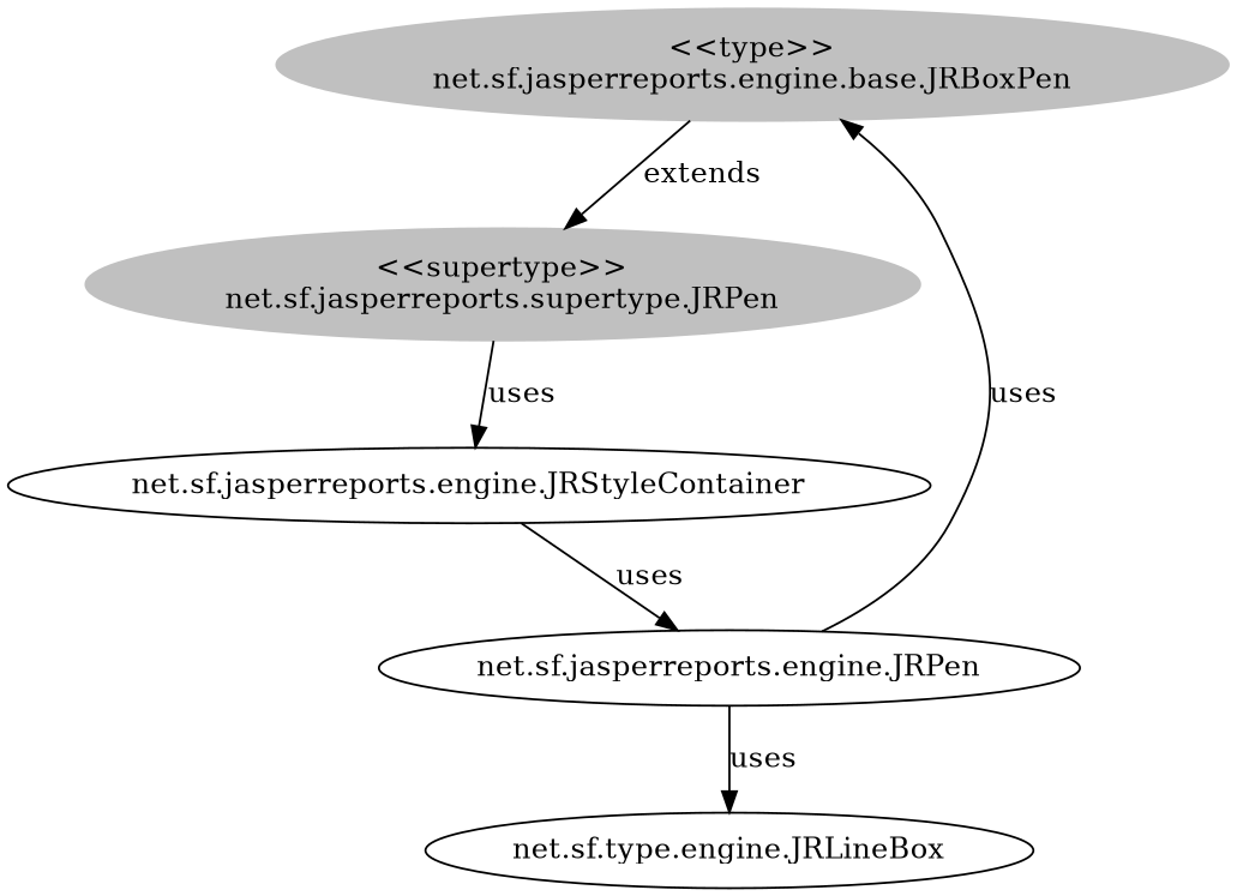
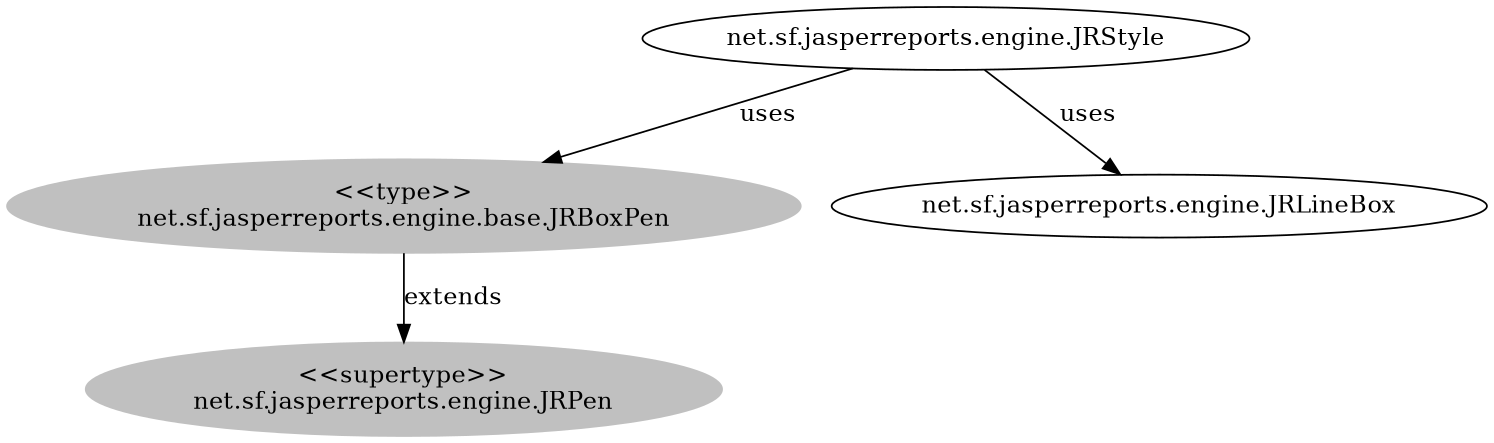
  digraph {
    n1 [color=grey label="<<type>>\nnet.sf.jasperreports.engine.base.JRBoxPen" style=filled]
-   n2 [color=grey label="<<supertype>>\nnet.sf.jasperreports.supertype.JRPen" style=filled]
-   n3 [label="net.sf.jasperreports.engine.JRStyleContainer"]
-   n4 [label="net.sf.jasperreports.engine.JRPen"]
-   n5 [label="net.sf.type.engine.JRLineBox"]
+   n2 [color=grey label="<<supertype>>\nnet.sf.jasperreports.engine.JRPen" style=filled]
+   n4 [label="net.sf.jasperreports.engine.JRStyle"]
+   n5 [label="net.sf.jasperreports.engine.JRLineBox"]
    n1 -> n2 [label=extends]
-   n2 -> n3 [label=uses]
-   n3 -> n4 [label=uses]
    n4 -> n1 [label=uses]
    n4 -> n5 [label=uses]
  }
